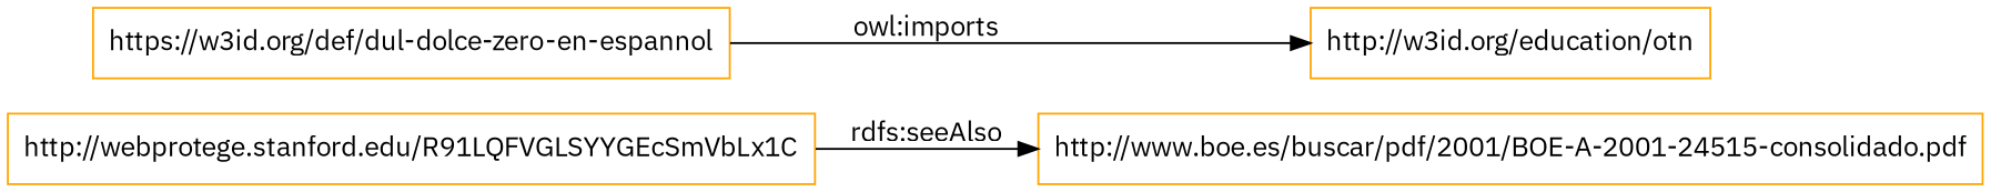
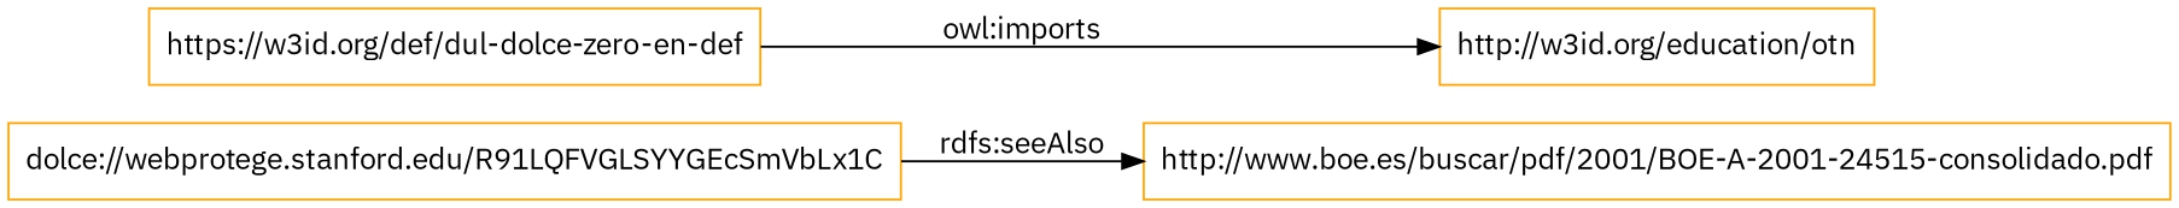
  digraph {
    fontname="IBM Plex Sans"
    rankdir=LR
    node [color=orange fontname="IBM Plex Sans" shape=rectangle]
    edge [fontname="IBM Plex Sans"]
-   "http://webprotege.stanford.edu/R91LQFVGLSYYGEcSmVbLx1C"
+   "http://webprotege.stanford.edu/R91LQFVGLSYYGEcSmVbLx1C" [label="dolce://webprotege.stanford.edu/R91LQFVGLSYYGEcSmVbLx1C"]
    "http://www.boe.es/buscar/pdf/2001/BOE-A-2001-24515-consolidado.pdf"
-   "https://w3id.org/def/dul-dolce-zero-en-espannol"
+   "https://w3id.org/def/dul-dolce-zero-en-espannol" [label="https://w3id.org/def/dul-dolce-zero-en-def"]
    "http://w3id.org/education/otn"
    "http://webprotege.stanford.edu/R91LQFVGLSYYGEcSmVbLx1C" -> "http://www.boe.es/buscar/pdf/2001/BOE-A-2001-24515-consolidado.pdf" [label="rdfs:seeAlso"]
    "https://w3id.org/def/dul-dolce-zero-en-espannol" -> "http://w3id.org/education/otn" [label="owl:imports"]
  }
